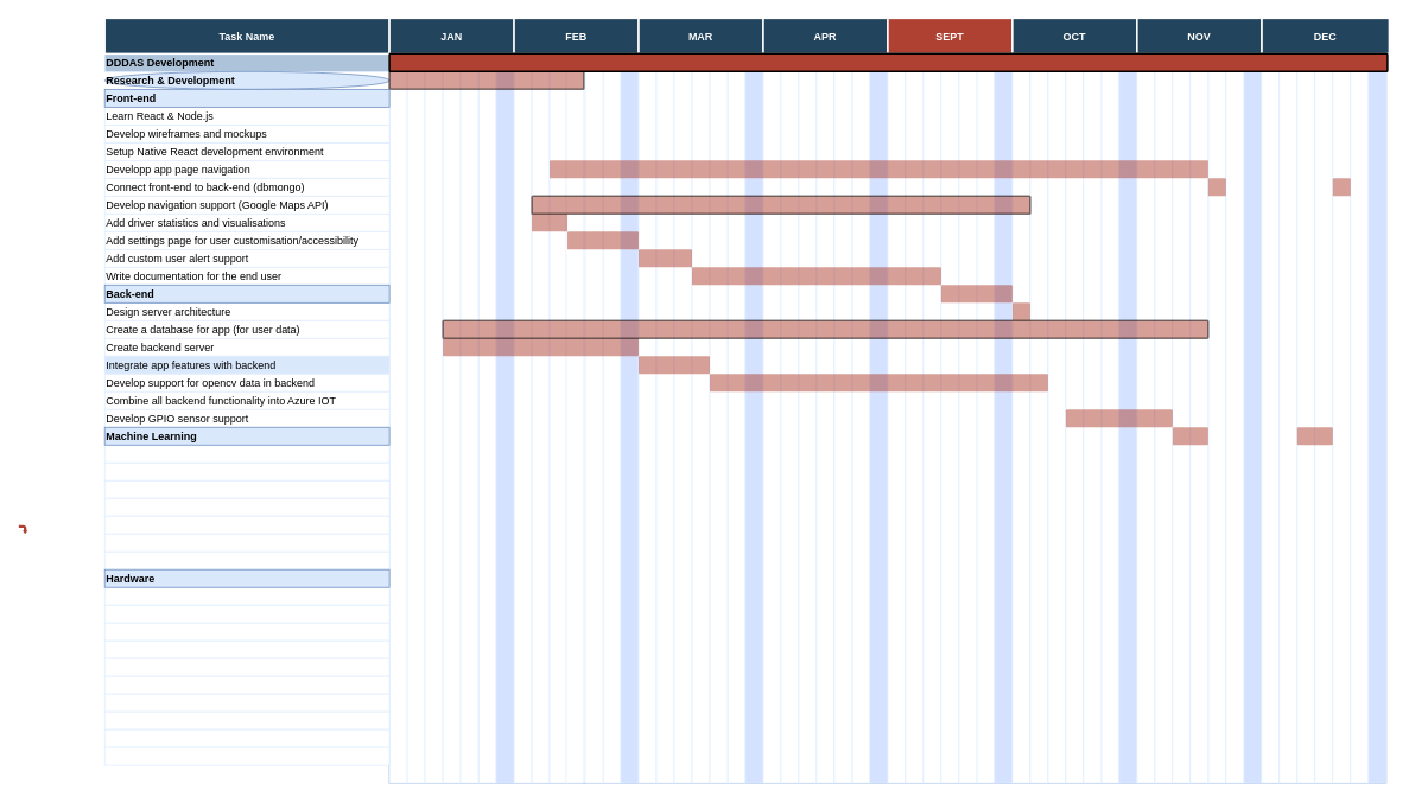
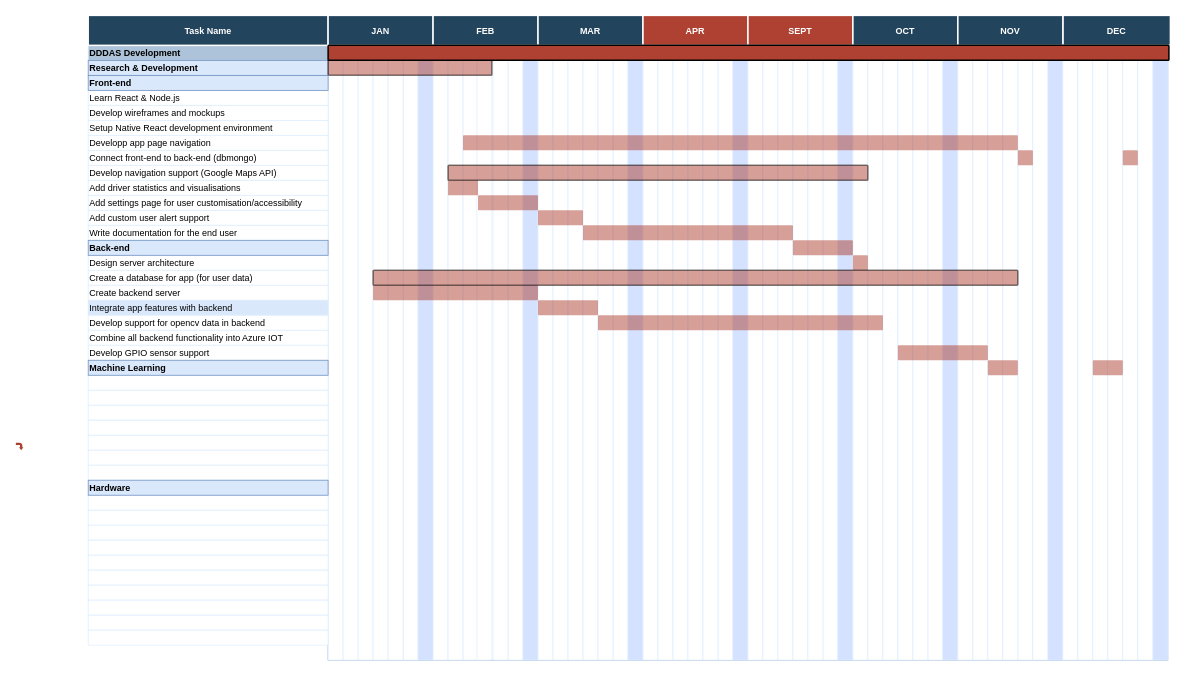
  <mxCell id="0" />
  <mxCell id="1" parent="0" />
  <mxCell id="2" value="" style="group;fillColor=none;strokeColor=#6c8ebf;" vertex="1" connectable="0" parent="1"><mxGeometry x="436.5" y="60" width="1120" height="820" as="geometry" /></mxCell>
  <mxCell id="3" value="" style="strokeColor=#DEEDFF" parent="2" vertex="1"><mxGeometry x="920.0" y="5.737e-11" width="20.0" height="820.0" as="geometry" /></mxCell>
  <mxCell id="4" value="" style="strokeColor=#DEEDFF;fillColor=#D4E1FF" parent="2" vertex="1"><mxGeometry x="960" y="5.737e-11" width="20.0" height="820.0" as="geometry" /></mxCell>
  <mxCell id="5" value="" style="strokeColor=#DEEDFF" vertex="1" parent="2"><mxGeometry x="940.0" y="5.737e-11" width="20.0" height="820.0" as="geometry" /></mxCell>
  <mxCell id="6" value="" style="strokeColor=#DEEDFF" vertex="1" parent="2"><mxGeometry x="980.0" y="3.442e-11" width="20.0" height="820.0" as="geometry" /></mxCell>
  <mxCell id="7" value="" style="strokeColor=#DEEDFF" vertex="1" parent="2"><mxGeometry x="1000.0" y="3.442e-11" width="20.0" height="820.0" as="geometry" /></mxCell>
  <mxCell id="8" value="" style="strokeColor=#DEEDFF" vertex="1" parent="2"><mxGeometry x="1020.0" y="5.163e-11" width="20.0" height="820.0" as="geometry" /></mxCell>
  <mxCell id="9" value="" style="strokeColor=#DEEDFF" vertex="1" parent="2"><mxGeometry x="1040.0" y="5.737e-11" width="20.0" height="820.0" as="geometry" /></mxCell>
  <mxCell id="10" value="" style="strokeColor=#DEEDFF" vertex="1" parent="2"><mxGeometry x="1060.0" y="5.737e-11" width="20.0" height="820.0" as="geometry" /></mxCell>
  <mxCell id="11" value="" style="strokeColor=#DEEDFF;fillColor=#D4E1FF" vertex="1" parent="2"><mxGeometry x="1100" y="5.737e-11" width="20.0" height="820.0" as="geometry" /></mxCell>
  <mxCell id="12" value="" style="strokeColor=#DEEDFF" vertex="1" parent="2"><mxGeometry x="1080.0" y="5.737e-11" width="20.0" height="820.0" as="geometry" /></mxCell>
  <mxCell id="13" value="" style="strokeColor=#DEEDFF" vertex="1" parent="2"><mxGeometry x="100.0" y="5.163e-11" width="20.0" height="820.0" as="geometry" /></mxCell>
  <mxCell id="14" value="" style="strokeColor=#DEEDFF" vertex="1" parent="2"><mxGeometry x="240.0" y="5.163e-11" width="20.0" height="820.0" as="geometry" /></mxCell>
  <mxCell id="15" value="" style="strokeColor=#DEEDFF" vertex="1" parent="2"><mxGeometry x="380.0" y="5.163e-11" width="20.0" height="820.0" as="geometry" /></mxCell>
  <mxCell id="16" value="" style="strokeColor=#DEEDFF" vertex="1" parent="2"><mxGeometry x="520.0" y="5.163e-11" width="20.0" height="820.0" as="geometry" /></mxCell>
  <mxCell id="17" value="" style="strokeColor=#DEEDFF" vertex="1" parent="2"><mxGeometry x="660.0" y="5.163e-11" width="20.0" height="820.0" as="geometry" /></mxCell>
  <mxCell id="18" value="" style="strokeColor=#DEEDFF" vertex="1" parent="2"><mxGeometry x="800.0" y="5.163e-11" width="20.0" height="820.0" as="geometry" /></mxCell>
  <mxCell id="19" value="" style="strokeColor=#DEEDFF" parent="2" vertex="1"><mxGeometry width="20.0" height="820.0" as="geometry" /></mxCell>
  <mxCell id="20" value="" style="strokeColor=#DEEDFF" parent="2" vertex="1"><mxGeometry x="20.0" y="5.737e-12" width="20.0" height="820.0" as="geometry" /></mxCell>
  <mxCell id="21" value="" style="strokeColor=#DEEDFF" parent="2" vertex="1"><mxGeometry x="40.0" y="5.737e-12" width="20.0" height="820.0" as="geometry" /></mxCell>
  <mxCell id="22" value="" style="strokeColor=#DEEDFF" parent="2" vertex="1"><mxGeometry x="60.0" y="5.737e-12" width="20.0" height="820.0" as="geometry" /></mxCell>
  <mxCell id="23" value="" style="strokeColor=#DEEDFF" parent="2" vertex="1"><mxGeometry x="80.0" y="5.737e-12" width="20.0" height="820.0" as="geometry" /></mxCell>
  <mxCell id="24" value="" style="strokeColor=#DEEDFF;fillColor=#D4E1FF" parent="2" vertex="1"><mxGeometry x="120.0" y="1.147e-11" width="20.0" height="820.0" as="geometry" /></mxCell>
  <mxCell id="25" value="" style="strokeColor=#DEEDFF" parent="2" vertex="1"><mxGeometry x="140.0" y="1.147e-11" width="20.0" height="820.0" as="geometry" /></mxCell>
  <mxCell id="26" value="" style="strokeColor=#DEEDFF" parent="2" vertex="1"><mxGeometry x="160.0" y="1.147e-11" width="20.0" height="820.0" as="geometry" /></mxCell>
  <mxCell id="27" value="" style="strokeColor=#DEEDFF" parent="2" vertex="1"><mxGeometry x="180.0" y="1.721e-11" width="20.0" height="820.0" as="geometry" /></mxCell>
  <mxCell id="28" value="" style="strokeColor=#DEEDFF" parent="2" vertex="1"><mxGeometry x="198.5" y="1.721e-11" width="20.0" height="820.0" as="geometry" /></mxCell>
  <mxCell id="29" value="" style="strokeColor=#DEEDFF" parent="2" vertex="1"><mxGeometry x="220.0" y="1.721e-11" width="20.0" height="820.0" as="geometry" /></mxCell>
  <mxCell id="30" value="" style="strokeColor=#DEEDFF;fillColor=#D4E1FF" parent="2" vertex="1"><mxGeometry x="260.0" y="2.295e-11" width="20.0" height="820.0" as="geometry" /></mxCell>
  <mxCell id="31" value="" style="strokeColor=#DEEDFF" parent="2" vertex="1"><mxGeometry x="280.0" y="2.295e-11" width="20.0" height="820.0" as="geometry" /></mxCell>
  <mxCell id="32" value="" style="strokeColor=#DEEDFF" parent="2" vertex="1"><mxGeometry x="300.0" y="2.295e-11" width="20.0" height="820.0" as="geometry" /></mxCell>
  <mxCell id="33" value="" style="strokeColor=#DEEDFF" parent="2" vertex="1"><mxGeometry x="320.0" width="20.0" height="820.0" as="geometry" /></mxCell>
  <mxCell id="34" value="" style="strokeColor=#DEEDFF" parent="2" vertex="1"><mxGeometry x="340.0" y="5.737e-12" width="20.0" height="820.0" as="geometry" /></mxCell>
  <mxCell id="35" value="" style="strokeColor=#DEEDFF" parent="2" vertex="1"><mxGeometry x="360.0" y="5.737e-12" width="20.0" height="820.0" as="geometry" /></mxCell>
  <mxCell id="36" value="" style="strokeColor=#DEEDFF;fillColor=#D4E1FF" parent="2" vertex="1"><mxGeometry x="400.0" y="2.295e-11" width="20.0" height="820.0" as="geometry" /></mxCell>
  <mxCell id="37" value="" style="strokeColor=#DEEDFF" parent="2" vertex="1"><mxGeometry x="420.0" y="2.868e-11" width="20.0" height="820.0" as="geometry" /></mxCell>
  <mxCell id="38" value="" style="strokeColor=#DEEDFF" parent="2" vertex="1"><mxGeometry x="440.0" y="2.868e-11" width="20.0" height="820.0" as="geometry" /></mxCell>
  <mxCell id="39" value="" style="strokeColor=#DEEDFF" parent="2" vertex="1"><mxGeometry x="460.0" y="2.868e-11" width="20.0" height="820.0" as="geometry" /></mxCell>
  <mxCell id="40" value="" style="strokeColor=#DEEDFF" parent="2" vertex="1"><mxGeometry x="480.0" y="2.868e-11" width="20.0" height="820.0" as="geometry" /></mxCell>
  <mxCell id="41" value="" style="strokeColor=#DEEDFF" parent="2" vertex="1"><mxGeometry x="500.0" y="3.442e-11" width="20.0" height="820.0" as="geometry" /></mxCell>
  <mxCell id="42" value="" style="strokeColor=#DEEDFF;fillColor=#D4E1FF" parent="2" vertex="1"><mxGeometry x="540.0" y="3.442e-11" width="20.0" height="820.0" as="geometry" /></mxCell>
  <mxCell id="43" value="" style="strokeColor=#DEEDFF" parent="2" vertex="1"><mxGeometry x="560.0" y="3.442e-11" width="20.0" height="820.0" as="geometry" /></mxCell>
  <mxCell id="44" value="" style="strokeColor=#DEEDFF" parent="2" vertex="1"><mxGeometry x="580.0" y="4.016e-11" width="20.0" height="820.0" as="geometry" /></mxCell>
  <mxCell id="45" value="" style="strokeColor=#DEEDFF" parent="2" vertex="1"><mxGeometry x="600.0" y="4.016e-11" width="20.0" height="820.0" as="geometry" /></mxCell>
  <mxCell id="46" value="" style="strokeColor=#DEEDFF" parent="2" vertex="1"><mxGeometry x="620.0" y="4.016e-11" width="20.0" height="820.0" as="geometry" /></mxCell>
  <mxCell id="47" value="" style="strokeColor=#DEEDFF" parent="2" vertex="1"><mxGeometry x="640.0" y="4.016e-11" width="20.0" height="820.0" as="geometry" /></mxCell>
  <mxCell id="48" value="" style="strokeColor=#DEEDFF;fillColor=#D4E1FF" parent="2" vertex="1"><mxGeometry x="680.0" y="4.589e-11" width="20.0" height="820.0" as="geometry" /></mxCell>
  <mxCell id="49" value="" style="strokeColor=#DEEDFF" parent="2" vertex="1"><mxGeometry x="700.0" y="4.589e-11" width="20.0" height="820.0" as="geometry" /></mxCell>
  <mxCell id="50" value="" style="strokeColor=#DEEDFF" parent="2" vertex="1"><mxGeometry x="720.0" y="4.589e-11" width="20.0" height="820.0" as="geometry" /></mxCell>
  <mxCell id="51" value="" style="strokeColor=#DEEDFF" parent="2" vertex="1"><mxGeometry x="740.0" y="5.163e-11" width="20.0" height="820.0" as="geometry" /></mxCell>
  <mxCell id="52" value="" style="strokeColor=#DEEDFF" parent="2" vertex="1"><mxGeometry x="760.0" y="5.163e-11" width="20.0" height="820.0" as="geometry" /></mxCell>
  <mxCell id="53" value="" style="strokeColor=#DEEDFF" parent="2" vertex="1"><mxGeometry x="780.0" y="5.163e-11" width="20.0" height="820.0" as="geometry" /></mxCell>
  <mxCell id="54" value="" style="strokeColor=#DEEDFF;fillColor=#D4E1FF" parent="2" vertex="1"><mxGeometry x="820.0" y="3.442e-11" width="20.0" height="820.0" as="geometry" /></mxCell>
  <mxCell id="55" value="" style="strokeColor=#DEEDFF" parent="2" vertex="1"><mxGeometry x="840.0" y="3.442e-11" width="20.0" height="820.0" as="geometry" /></mxCell>
  <mxCell id="56" value="" style="strokeColor=#DEEDFF" parent="2" vertex="1"><mxGeometry x="860.0" y="3.442e-11" width="20.0" height="820.0" as="geometry" /></mxCell>
  <mxCell id="57" value="" style="strokeColor=#DEEDFF" parent="2" vertex="1"><mxGeometry x="880.0" y="5.163e-11" width="20.0" height="820.0" as="geometry" /></mxCell>
  <mxCell id="58" value="" style="strokeColor=#DEEDFF" parent="2" vertex="1"><mxGeometry x="900.0" y="5.737e-11" width="20.0" height="820.0" as="geometry" /></mxCell>
  <mxCell id="59" value="" style="shape=mxgraph.flowchart.process;fillColor=#AE4132;strokeColor=none;strokeWidth=2;opacity=50" parent="1" vertex="1"><mxGeometry x="1356.5" y="200" width="20.0" height="20.0" as="geometry" /></mxCell>
  <mxCell id="60" value="" style="edgeStyle=orthogonalEdgeStyle;rounded=0;orthogonalLoop=1;jettySize=auto;html=1;" edge="1" parent="1" source="9" target="63"><mxGeometry relative="1" as="geometry" /></mxCell>
  <mxCell id="61" value="" style="shape=mxgraph.flowchart.process;fillColor=#AE4132;strokeColor=none;strokeWidth=2;opacity=50" vertex="1" parent="1"><mxGeometry x="1496.5" y="200" width="20.0" height="20.0" as="geometry" /></mxCell>
  <mxCell id="62" value="" style="shape=mxgraph.flowchart.process;fillColor=#AE4132;strokeColor=none;strokeWidth=2;opacity=50" vertex="1" parent="1"><mxGeometry x="1456.5" y="480" width="40" height="20.0" as="geometry" /></mxCell>
  <mxCell id="63" value="DEC" style="fillColor=#23445D;strokeColor=#FFFFFF;strokeWidth=2;fontColor=#FFFFFF;fontStyle=1" vertex="1" parent="1"><mxGeometry x="1416.5" y="20" width="143.5" height="40" as="geometry" /></mxCell>
  <mxCell id="64" value="DDDAS Development" style="align=left;strokeColor=#DEEDFF;fillColor=#ADC3D9;fontStyle=1" parent="1" vertex="1"><mxGeometry x="116.5" y="60" width="320" height="20" as="geometry" /></mxCell>
- <mxCell id="65" value="Research &amp; Development" style="ellipse;align=left;strokeColor=#6c8ebf;fillColor=#dae8fc;fontStyle=1;" parent="1" vertex="1"><mxGeometry x="116.5" y="80" width="320.0" height="20" as="geometry" /></mxCell>
+ <mxCell id="65" value="Research &amp; Development" style="align=left;strokeColor=#6c8ebf;fillColor=#dae8fc;fontStyle=1" parent="1" vertex="1"><mxGeometry x="116.5" y="80" width="320.0" height="20" as="geometry" /></mxCell>
  <mxCell id="66" value="Learn React &amp; Node.js" style="align=left;strokeColor=#DEEDFF;fontStyle=0" parent="1" vertex="1"><mxGeometry x="116.5" y="120" width="320.0" height="20" as="geometry" /></mxCell>
  <mxCell id="67" value="Task Name" style="fillColor=#23445D;strokeColor=#FFFFFF;strokeWidth=2;fontColor=#FFFFFF;fontStyle=1" parent="1" vertex="1"><mxGeometry x="116.5" y="20" width="320" height="40" as="geometry" /></mxCell>
  <mxCell id="68" value="" style="shape=mxgraph.flowchart.process;fillColor=#AE4132;strokeColor=#000000;strokeWidth=2;opacity=50" parent="1" vertex="1"><mxGeometry x="436.5" y="80" width="218.5" height="20" as="geometry" /></mxCell>
  <mxCell id="69" value="" style="shape=mxgraph.arrows.bent_right_arrow;fillColor=#AE4132;strokeColor=none;strokeWidth=2;direction=south" parent="1" vertex="1"><mxGeometry x="20" y="590" width="10.0" height="10.0" as="geometry" /></mxCell>
  <mxCell id="70" value="" style="shape=mxgraph.flowchart.process;fillColor=#AE4132;strokeColor=none;strokeWidth=2;opacity=50" parent="1" vertex="1"><mxGeometry x="616.5" y="180" width="740.0" height="20.0" as="geometry" /></mxCell>
  <mxCell id="71" value="" style="shape=mxgraph.flowchart.process;fillColor=#AE4132;strokeColor=none;strokeWidth=2;opacity=50" parent="1" vertex="1"><mxGeometry x="596.5" y="240" width="40" height="20.0" as="geometry" /></mxCell>
  <mxCell id="72" value="" style="shape=mxgraph.flowchart.process;fillColor=#AE4132;strokeColor=#000000;strokeWidth=2;opacity=50" parent="1" vertex="1"><mxGeometry x="596.5" y="220" width="560" height="20.0" as="geometry" /></mxCell>
  <mxCell id="73" value="" style="shape=mxgraph.flowchart.process;fillColor=#AE4132;strokeColor=none;strokeWidth=2;opacity=50" parent="1" vertex="1"><mxGeometry x="636.5" y="260" width="80.0" height="20.0" as="geometry" /></mxCell>
  <mxCell id="74" value="" style="shape=mxgraph.flowchart.process;fillColor=#AE4132;strokeColor=none;strokeWidth=2;opacity=50" parent="1" vertex="1"><mxGeometry x="716.5" y="280" width="60.0" height="20.0" as="geometry" /></mxCell>
  <mxCell id="75" value="" style="shape=mxgraph.flowchart.process;fillColor=#AE4132;strokeColor=none;strokeWidth=2;opacity=50" parent="1" vertex="1"><mxGeometry x="776.5" y="300" width="280.0" height="20.0" as="geometry" /></mxCell>
  <mxCell id="76" value="" style="shape=mxgraph.flowchart.process;fillColor=#AE4132;strokeColor=none;strokeWidth=2;opacity=50" parent="1" vertex="1"><mxGeometry x="1056.5" y="320" width="80.0" height="20.0" as="geometry" /></mxCell>
  <mxCell id="77" value="" style="shape=mxgraph.flowchart.process;fillColor=#AE4132;strokeColor=none;strokeWidth=2;opacity=50" parent="1" vertex="1"><mxGeometry x="1136.5" y="340" width="20.0" height="20.0" as="geometry" /></mxCell>
  <mxCell id="78" value="" style="shape=mxgraph.flowchart.process;fillColor=#AE4132;strokeColor=none;strokeWidth=2;opacity=50" parent="1" vertex="1"><mxGeometry x="496.5" y="380" width="220.0" height="20.0" as="geometry" /></mxCell>
  <mxCell id="79" value="" style="shape=mxgraph.flowchart.process;fillColor=#AE4132;strokeColor=none;strokeWidth=2;opacity=50" parent="1" vertex="1"><mxGeometry x="716.5" y="400" width="80.0" height="20.0" as="geometry" /></mxCell>
  <mxCell id="80" value="" style="shape=mxgraph.flowchart.process;fillColor=#AE4132;strokeColor=none;strokeWidth=2;opacity=50" parent="1" vertex="1"><mxGeometry x="796.5" y="420" width="380.0" height="20.0" as="geometry" /></mxCell>
  <mxCell id="81" value="" style="shape=mxgraph.flowchart.process;fillColor=#AE4132;strokeColor=none;strokeWidth=2;opacity=50" parent="1" vertex="1"><mxGeometry x="1196.5" y="460" width="120.0" height="20.0" as="geometry" /></mxCell>
  <mxCell id="82" value="" style="shape=mxgraph.flowchart.process;fillColor=#AE4132;strokeColor=none;strokeWidth=2;opacity=50" parent="1" vertex="1"><mxGeometry x="1316.5" y="480" width="40" height="20.0" as="geometry" /></mxCell>
  <mxCell id="83" value="" style="shape=mxgraph.flowchart.process;fillColor=#AE4132;strokeColor=#000000;strokeWidth=2;opacity=50" parent="1" vertex="1"><mxGeometry x="496.5" y="360" width="860" height="20.0" as="geometry" /></mxCell>
  <mxCell id="84" value="JAN" style="fillColor=#23445D;strokeColor=#FFFFFF;strokeWidth=2;fontColor=#FFFFFF;fontStyle=1" parent="1" vertex="1"><mxGeometry x="436.5" y="20" width="140" height="40.0" as="geometry" /></mxCell>
  <mxCell id="85" value="FEB" style="fillColor=#23445D;strokeColor=#FFFFFF;strokeWidth=2;fontColor=#FFFFFF;fontStyle=1" parent="1" vertex="1"><mxGeometry x="576.5" y="20" width="140" height="40.0" as="geometry" /></mxCell>
  <mxCell id="86" value="MAR" style="fillColor=#23445D;strokeColor=#FFFFFF;strokeWidth=2;fontColor=#FFFFFF;fontStyle=1" parent="1" vertex="1"><mxGeometry x="716.5" y="20" width="140" height="40.0" as="geometry" /></mxCell>
- <mxCell id="87" value="APR" style="fillColor=#23445D;strokeColor=#FFFFFF;strokeWidth=2;fontColor=#FFFFFF;fontStyle=1" parent="1" vertex="1"><mxGeometry x="856.5" y="20" width="140" height="40.0" as="geometry" /></mxCell>
+ <mxCell id="87" value="APR" style="fillColor=#ae4132;strokeColor=#FFFFFF;strokeWidth=2;fontColor=#FFFFFF;fontStyle=1;" parent="1" vertex="1"><mxGeometry x="856.5" y="20" width="140" height="40.0" as="geometry" /></mxCell>
  <mxCell id="88" value="SEPT" style="fillColor=#ae4132;strokeColor=#FFFFFF;strokeWidth=2;fontColor=#FFFFFF;fontStyle=1;" parent="1" vertex="1"><mxGeometry x="996.5" y="20" width="140" height="40.0" as="geometry" /></mxCell>
  <mxCell id="89" value="OCT" style="fillColor=#23445D;strokeColor=#FFFFFF;strokeWidth=2;fontColor=#FFFFFF;fontStyle=1" parent="1" vertex="1"><mxGeometry x="1136.5" y="20" width="140" height="40.0" as="geometry" /></mxCell>
  <mxCell id="90" value="NOV" style="fillColor=#23445D;strokeColor=#FFFFFF;strokeWidth=2;fontColor=#FFFFFF;fontStyle=1" parent="1" vertex="1"><mxGeometry x="1276.5" y="20" width="140" height="40.0" as="geometry" /></mxCell>
  <mxCell id="91" value="" style="shape=mxgraph.flowchart.process;fillColor=#AE4132;strokeColor=#000000;strokeWidth=2;opacity=100" parent="1" vertex="1"><mxGeometry x="436.5" y="60" width="1121.5" height="20" as="geometry" /></mxCell>
  <mxCell id="92" value="Front-end" style="align=left;strokeColor=#6c8ebf;fillColor=#dae8fc;fontStyle=1" vertex="1" parent="1"><mxGeometry x="116.5" y="100" width="320.0" height="20" as="geometry" /></mxCell>
  <mxCell id="93" value="Develop wireframes and mockups" style="align=left;strokeColor=#DEEDFF" vertex="1" parent="1"><mxGeometry x="116.5" y="140" width="320.0" height="20" as="geometry" /></mxCell>
  <mxCell id="94" value="Setup Native React development environment" style="align=left;strokeColor=#DEEDFF" vertex="1" parent="1"><mxGeometry x="116.5" y="160" width="320.0" height="20" as="geometry" /></mxCell>
  <mxCell id="95" value="Developp app page navigation" style="align=left;strokeColor=#DEEDFF" vertex="1" parent="1"><mxGeometry x="116.5" y="180" width="320.0" height="20" as="geometry" /></mxCell>
  <mxCell id="96" value="Connect front-end to back-end (dbmongo)" style="align=left;strokeColor=#DEEDFF" vertex="1" parent="1"><mxGeometry x="116.5" y="200" width="320.0" height="20" as="geometry" /></mxCell>
  <mxCell id="97" value="Develop navigation support (Google Maps API)" style="align=left;strokeColor=#DEEDFF" vertex="1" parent="1"><mxGeometry x="116.5" y="220" width="320.0" height="20" as="geometry" /></mxCell>
  <mxCell id="98" value="Add driver statistics and visualisations" style="align=left;strokeColor=#DEEDFF" vertex="1" parent="1"><mxGeometry x="116.5" y="240" width="320.0" height="20" as="geometry" /></mxCell>
  <mxCell id="99" value="Add custom user alert support" style="align=left;strokeColor=#DEEDFF" vertex="1" parent="1"><mxGeometry x="116.5" y="280" width="320.0" height="20" as="geometry" /></mxCell>
  <mxCell id="100" value="Write documentation for the end user" style="align=left;strokeColor=#DEEDFF" vertex="1" parent="1"><mxGeometry x="116.5" y="300" width="320.0" height="20" as="geometry" /></mxCell>
  <mxCell id="101" value="Add settings page for user customisation/accessibility" style="align=left;strokeColor=#DEEDFF" vertex="1" parent="1"><mxGeometry x="116.5" y="260" width="320.0" height="20" as="geometry" /></mxCell>
  <mxCell id="102" value="Design server architecture" style="align=left;strokeColor=#DEEDFF" vertex="1" parent="1"><mxGeometry x="116.5" y="340" width="320.0" height="20" as="geometry" /></mxCell>
  <mxCell id="103" value="Create a database for app (for user data)" style="align=left;strokeColor=#DEEDFF" vertex="1" parent="1"><mxGeometry x="116.5" y="360" width="320.0" height="20" as="geometry" /></mxCell>
  <mxCell id="104" value="Create backend server" style="align=left;strokeColor=#DEEDFF" vertex="1" parent="1"><mxGeometry x="116.5" y="380" width="320.0" height="20" as="geometry" /></mxCell>
  <mxCell id="105" value="Integrate app features with backend" style="align=left;strokeColor=#DEEDFF;fillColor=#dae8fc;" vertex="1" parent="1"><mxGeometry x="116.5" y="400" width="320.0" height="20" as="geometry" /></mxCell>
  <mxCell id="106" value="Develop support for opencv data in backend" style="align=left;strokeColor=#DEEDFF" vertex="1" parent="1"><mxGeometry x="116.5" y="420" width="320.0" height="20" as="geometry" /></mxCell>
  <mxCell id="107" value="Combine all backend functionality into Azure IOT" style="align=left;strokeColor=#DEEDFF" vertex="1" parent="1"><mxGeometry x="116.5" y="440" width="320.0" height="20" as="geometry" /></mxCell>
  <mxCell id="108" value="Develop GPIO sensor support" style="align=left;strokeColor=#DEEDFF" vertex="1" parent="1"><mxGeometry x="116.5" y="460" width="320.0" height="20" as="geometry" /></mxCell>
  <mxCell id="109" value="" style="align=left;strokeColor=#DEEDFF" vertex="1" parent="1"><mxGeometry x="116.5" y="500" width="320.0" height="20" as="geometry" /></mxCell>
  <mxCell id="110" value="" style="align=left;strokeColor=#DEEDFF" vertex="1" parent="1"><mxGeometry x="116.5" y="520" width="320.0" height="20" as="geometry" /></mxCell>
  <mxCell id="111" value="" style="align=left;strokeColor=#DEEDFF" vertex="1" parent="1"><mxGeometry x="116.5" y="540" width="320.0" height="20" as="geometry" /></mxCell>
  <mxCell id="112" value="" style="align=left;strokeColor=#DEEDFF" vertex="1" parent="1"><mxGeometry x="116.5" y="560" width="320.0" height="20" as="geometry" /></mxCell>
  <mxCell id="113" value="" style="align=left;strokeColor=#DEEDFF" vertex="1" parent="1"><mxGeometry x="116.5" y="580" width="320.0" height="20" as="geometry" /></mxCell>
  <mxCell id="114" value="" style="align=left;strokeColor=#DEEDFF" vertex="1" parent="1"><mxGeometry x="116.5" y="600" width="320.0" height="20" as="geometry" /></mxCell>
  <mxCell id="115" value="" style="align=left;strokeColor=#DEEDFF" vertex="1" parent="1"><mxGeometry x="116.5" y="620" width="320.0" height="20" as="geometry" /></mxCell>
  <mxCell id="116" value="" style="align=left;strokeColor=#DEEDFF" vertex="1" parent="1"><mxGeometry x="116.5" y="660" width="320.0" height="20" as="geometry" /></mxCell>
  <mxCell id="117" value="" style="align=left;strokeColor=#DEEDFF" vertex="1" parent="1"><mxGeometry x="116.5" y="680" width="320.0" height="20" as="geometry" /></mxCell>
  <mxCell id="118" value="" style="align=left;strokeColor=#DEEDFF" vertex="1" parent="1"><mxGeometry x="116.5" y="700" width="320.0" height="20" as="geometry" /></mxCell>
  <mxCell id="119" value="" style="align=left;strokeColor=#DEEDFF" vertex="1" parent="1"><mxGeometry x="116.5" y="720" width="320.0" height="20" as="geometry" /></mxCell>
  <mxCell id="120" value="Back-end" style="align=left;strokeColor=#6c8ebf;fillColor=#dae8fc;fontStyle=1" vertex="1" parent="1"><mxGeometry x="116.5" y="320" width="320.0" height="20" as="geometry" /></mxCell>
  <mxCell id="121" value="Machine Learning" style="align=left;strokeColor=#6c8ebf;fillColor=#dae8fc;fontStyle=1" vertex="1" parent="1"><mxGeometry x="116.5" y="480" width="320.0" height="20" as="geometry" /></mxCell>
  <mxCell id="122" value="Hardware" style="align=left;strokeColor=#6c8ebf;fillColor=#dae8fc;fontStyle=1" vertex="1" parent="1"><mxGeometry x="116.5" y="640" width="320.0" height="20" as="geometry" /></mxCell>
  <mxCell id="123" value="" style="align=left;strokeColor=#DEEDFF" vertex="1" parent="1"><mxGeometry x="116.5" y="740" width="320.0" height="20" as="geometry" /></mxCell>
  <mxCell id="124" value="" style="align=left;strokeColor=#DEEDFF" vertex="1" parent="1"><mxGeometry x="116.5" y="760" width="320.0" height="20" as="geometry" /></mxCell>
  <mxCell id="125" value="" style="align=left;strokeColor=#DEEDFF" vertex="1" parent="1"><mxGeometry x="116.5" y="780" width="320.0" height="20" as="geometry" /></mxCell>
  <mxCell id="126" value="" style="align=left;strokeColor=#DEEDFF" vertex="1" parent="1"><mxGeometry x="116.5" y="800" width="320.0" height="20" as="geometry" /></mxCell>
  <mxCell id="127" value="" style="align=left;strokeColor=#DEEDFF" vertex="1" parent="1"><mxGeometry x="116.5" y="820" width="320.0" height="20" as="geometry" /></mxCell>
  <mxCell id="128" value="" style="align=left;strokeColor=#DEEDFF" vertex="1" parent="1"><mxGeometry x="116.5" y="840" width="320.0" height="20" as="geometry" /></mxCell>
